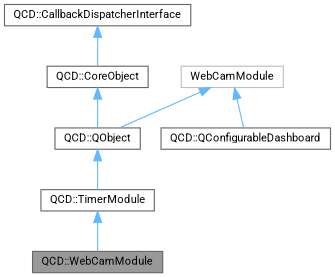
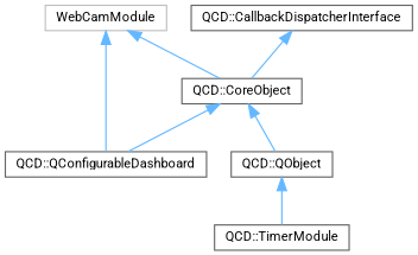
  digraph {
    fontname=Roboto
    node [color=gray40 fillcolor=white fontname=Roboto fontsize=10 shape=box style=filled]
    edge [color=steelblue1 dir=back fontname=Roboto fontsize=10 labelfontname=Helvetica labelfontsize=10 style=solid]
-   n1 [fillcolor=grey60 fontcolor=black height=0.2 label="QCD::WebCamModule" width=0.4]
    n2 [height=0.2 label="QCD::TimerModule" width=0.4]
    n3 [height=0.2 label="QCD::QObject" width=0.4]
    n4 [color=grey75 height=0.2 label=WebCamModule width=0.4]
    n5 [height=0.2 label="QCD::QConfigurableDashboard" width=0.4]
    n6 [height=0.2 label="QCD::CoreObject" width=0.4]
    n7 [height=0.2 label="QCD::CallbackDispatcherInterface" width=0.4]
-   n2 -> n1
    n3 -> n2
-   n4 -> n3
+   n4 -> n6
    n4 -> n5
    n6 -> n3
+   n6 -> n5
    n7 -> n6
  }
